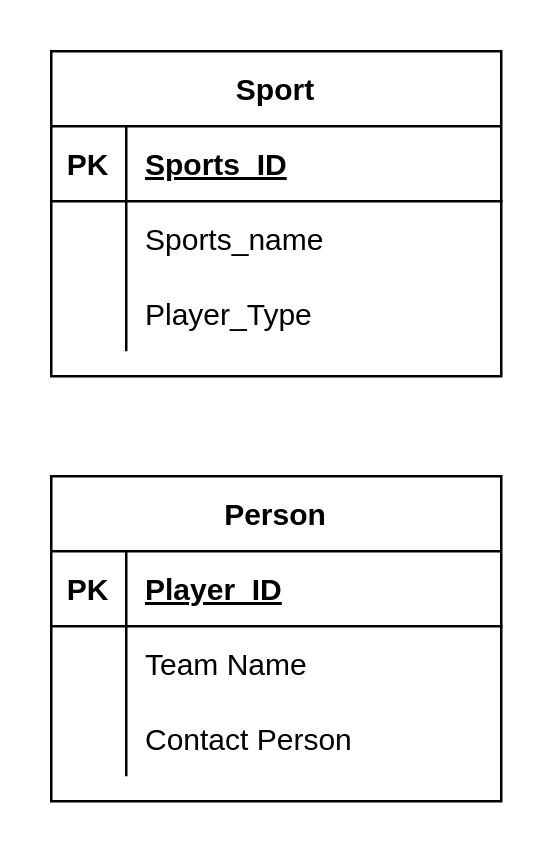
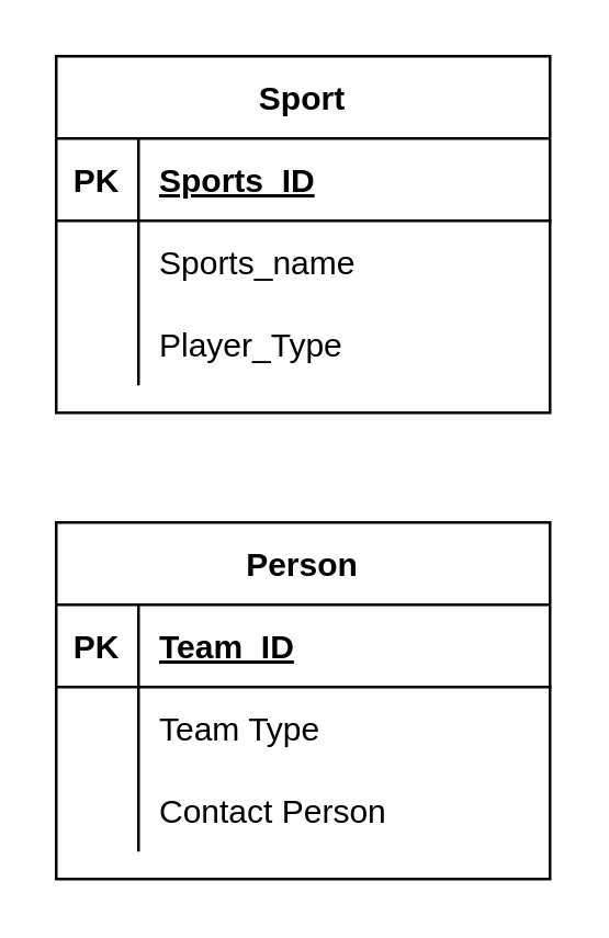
  <mxCell id="0" />
  <mxCell id="1" parent="0" />
  <mxCell id="2" value="Sport" style="shape=table;startSize=30;container=1;collapsible=1;childLayout=tableLayout;fixedRows=1;rowLines=0;fontStyle=1;align=center;resizeLast=1;" vertex="1" parent="1"><mxGeometry x="20" y="20" width="180" height="130" as="geometry" /></mxCell>
  <mxCell id="3" value="" style="shape=tableRow;horizontal=0;startSize=0;swimlaneHead=0;swimlaneBody=0;fillColor=none;collapsible=0;dropTarget=0;points=[[0,0.5],[1,0.5]];portConstraint=eastwest;top=0;left=0;right=0;bottom=1;" vertex="1" parent="2"><mxGeometry y="30" width="180" height="30" as="geometry" /></mxCell>
  <mxCell id="4" value="PK" style="shape=partialRectangle;connectable=0;fillColor=none;top=0;left=0;bottom=0;right=0;fontStyle=1;overflow=hidden;" vertex="1" parent="3"><mxGeometry width="30" height="30" as="geometry"><mxRectangle width="30" height="30" as="alternateBounds" /></mxGeometry></mxCell>
  <mxCell id="5" value="Sports_ID" style="shape=partialRectangle;connectable=0;fillColor=none;top=0;left=0;bottom=0;right=0;align=left;spacingLeft=6;fontStyle=5;overflow=hidden;" vertex="1" parent="3"><mxGeometry x="30" width="150" height="30" as="geometry"><mxRectangle width="150" height="30" as="alternateBounds" /></mxGeometry></mxCell>
  <mxCell id="6" value="" style="shape=tableRow;horizontal=0;startSize=0;swimlaneHead=0;swimlaneBody=0;fillColor=none;collapsible=0;dropTarget=0;points=[[0,0.5],[1,0.5]];portConstraint=eastwest;top=0;left=0;right=0;bottom=0;" vertex="1" parent="2"><mxGeometry y="60" width="180" height="30" as="geometry" /></mxCell>
  <mxCell id="7" value="" style="shape=partialRectangle;connectable=0;fillColor=none;top=0;left=0;bottom=0;right=0;editable=1;overflow=hidden;" vertex="1" parent="6"><mxGeometry width="30" height="30" as="geometry"><mxRectangle width="30" height="30" as="alternateBounds" /></mxGeometry></mxCell>
  <mxCell id="8" value="Sports_name" style="shape=partialRectangle;connectable=0;fillColor=none;top=0;left=0;bottom=0;right=0;align=left;spacingLeft=6;overflow=hidden;" vertex="1" parent="6"><mxGeometry x="30" width="150" height="30" as="geometry"><mxRectangle width="150" height="30" as="alternateBounds" /></mxGeometry></mxCell>
  <mxCell id="9" value="" style="shape=tableRow;horizontal=0;startSize=0;swimlaneHead=0;swimlaneBody=0;fillColor=none;collapsible=0;dropTarget=0;points=[[0,0.5],[1,0.5]];portConstraint=eastwest;top=0;left=0;right=0;bottom=0;" vertex="1" parent="2"><mxGeometry y="90" width="180" height="30" as="geometry" /></mxCell>
  <mxCell id="10" value="" style="shape=partialRectangle;connectable=0;fillColor=none;top=0;left=0;bottom=0;right=0;editable=1;overflow=hidden;" vertex="1" parent="9"><mxGeometry width="30" height="30" as="geometry"><mxRectangle width="30" height="30" as="alternateBounds" /></mxGeometry></mxCell>
  <mxCell id="11" value="Player_Type" style="shape=partialRectangle;connectable=0;fillColor=none;top=0;left=0;bottom=0;right=0;align=left;spacingLeft=6;overflow=hidden;" vertex="1" parent="9"><mxGeometry x="30" width="150" height="30" as="geometry"><mxRectangle width="150" height="30" as="alternateBounds" /></mxGeometry></mxCell>
  <mxCell id="12" value="Person" style="shape=table;startSize=30;container=1;collapsible=1;childLayout=tableLayout;fixedRows=1;rowLines=0;fontStyle=1;align=center;resizeLast=1;" vertex="1" parent="1"><mxGeometry x="20" y="190" width="180" height="130" as="geometry" /></mxCell>
  <mxCell id="13" value="" style="shape=tableRow;horizontal=0;startSize=0;swimlaneHead=0;swimlaneBody=0;fillColor=none;collapsible=0;dropTarget=0;points=[[0,0.5],[1,0.5]];portConstraint=eastwest;top=0;left=0;right=0;bottom=1;" vertex="1" parent="12"><mxGeometry y="30" width="180" height="30" as="geometry" /></mxCell>
  <mxCell id="14" value="PK" style="shape=partialRectangle;connectable=0;fillColor=none;top=0;left=0;bottom=0;right=0;fontStyle=1;overflow=hidden;" vertex="1" parent="13"><mxGeometry width="30" height="30" as="geometry"><mxRectangle width="30" height="30" as="alternateBounds" /></mxGeometry></mxCell>
- <mxCell id="15" value="Player_ID" style="shape=partialRectangle;connectable=0;fillColor=none;top=0;left=0;bottom=0;right=0;align=left;spacingLeft=6;fontStyle=5;overflow=hidden;" vertex="1" parent="13"><mxGeometry x="30" width="150" height="30" as="geometry"><mxRectangle width="150" height="30" as="alternateBounds" /></mxGeometry></mxCell>
+ <mxCell id="15" value="Team_ID" style="shape=partialRectangle;connectable=0;fillColor=none;top=0;left=0;bottom=0;right=0;align=left;spacingLeft=6;fontStyle=5;overflow=hidden;" vertex="1" parent="13"><mxGeometry x="30" width="150" height="30" as="geometry"><mxRectangle width="150" height="30" as="alternateBounds" /></mxGeometry></mxCell>
  <mxCell id="16" value="" style="shape=tableRow;horizontal=0;startSize=0;swimlaneHead=0;swimlaneBody=0;fillColor=none;collapsible=0;dropTarget=0;points=[[0,0.5],[1,0.5]];portConstraint=eastwest;top=0;left=0;right=0;bottom=0;" vertex="1" parent="12"><mxGeometry y="60" width="180" height="30" as="geometry" /></mxCell>
  <mxCell id="17" value="" style="shape=partialRectangle;connectable=0;fillColor=none;top=0;left=0;bottom=0;right=0;editable=1;overflow=hidden;" vertex="1" parent="16"><mxGeometry width="30" height="30" as="geometry"><mxRectangle width="30" height="30" as="alternateBounds" /></mxGeometry></mxCell>
- <mxCell id="18" value="Team Name   " style="shape=partialRectangle;connectable=0;fillColor=none;top=0;left=0;bottom=0;right=0;align=left;spacingLeft=6;overflow=hidden;" vertex="1" parent="16"><mxGeometry x="30" width="150" height="30" as="geometry"><mxRectangle width="150" height="30" as="alternateBounds" /></mxGeometry></mxCell>
+ <mxCell id="18" value="Team Type   " style="shape=partialRectangle;connectable=0;fillColor=none;top=0;left=0;bottom=0;right=0;align=left;spacingLeft=6;overflow=hidden;" vertex="1" parent="16"><mxGeometry x="30" width="150" height="30" as="geometry"><mxRectangle width="150" height="30" as="alternateBounds" /></mxGeometry></mxCell>
  <mxCell id="19" value="" style="shape=tableRow;horizontal=0;startSize=0;swimlaneHead=0;swimlaneBody=0;fillColor=none;collapsible=0;dropTarget=0;points=[[0,0.5],[1,0.5]];portConstraint=eastwest;top=0;left=0;right=0;bottom=0;" vertex="1" parent="12"><mxGeometry y="90" width="180" height="30" as="geometry" /></mxCell>
  <mxCell id="20" value="" style="shape=partialRectangle;connectable=0;fillColor=none;top=0;left=0;bottom=0;right=0;editable=1;overflow=hidden;" vertex="1" parent="19"><mxGeometry width="30" height="30" as="geometry"><mxRectangle width="30" height="30" as="alternateBounds" /></mxGeometry></mxCell>
  <mxCell id="21" value="Contact Person" style="shape=partialRectangle;connectable=0;fillColor=none;top=0;left=0;bottom=0;right=0;align=left;spacingLeft=6;overflow=hidden;" vertex="1" parent="19"><mxGeometry x="30" width="150" height="30" as="geometry"><mxRectangle width="150" height="30" as="alternateBounds" /></mxGeometry></mxCell>
